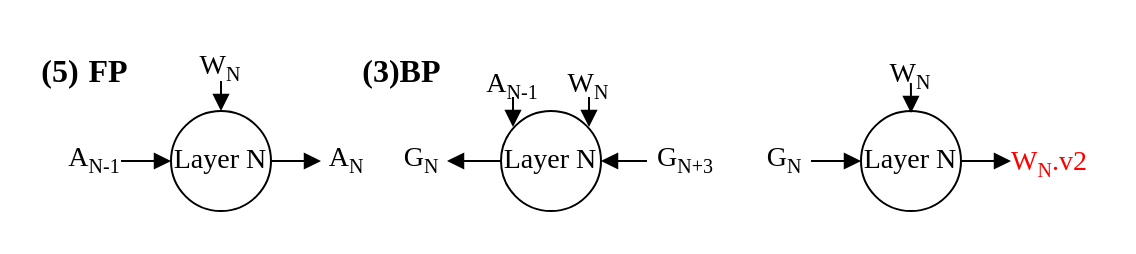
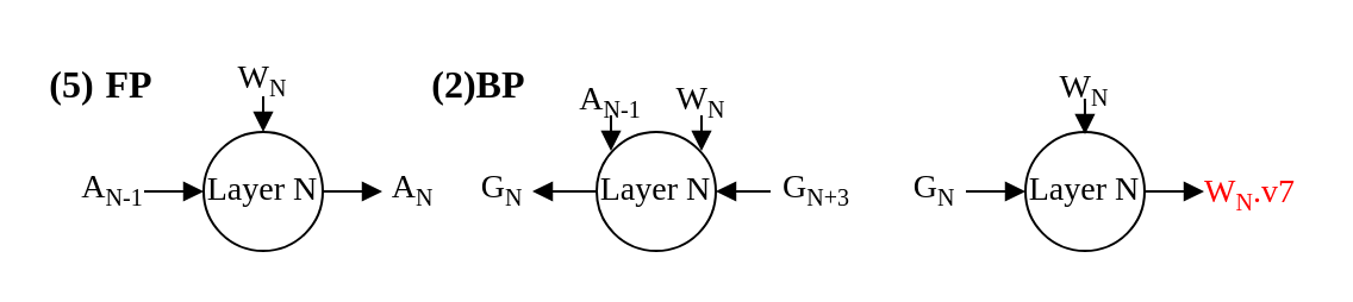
  <mxCell id="0" />
  <mxCell id="1" parent="0" />
  <mxCell id="2" value="&lt;b style=&quot;font-size: 16px;&quot;&gt;(5)&lt;/b&gt;" style="text;html=1;align=center;verticalAlign=middle;whiteSpace=wrap;rounded=0;fontFamily=Times New Roman;fontSize=16;" vertex="1" parent="1"><mxGeometry x="20" y="20" width="20" height="30" as="geometry" /></mxCell>
  <mxCell id="3" style="rounded=0;orthogonalLoop=1;jettySize=auto;html=1;endArrow=none;endFill=0;startArrow=block;startFill=1;fontFamily=Times New Roman;" edge="1" parent="1" source="6"><mxGeometry relative="1" as="geometry"><mxPoint x="60" y="80" as="targetPoint" /></mxGeometry></mxCell>
  <mxCell id="4" style="edgeStyle=orthogonalEdgeStyle;rounded=0;orthogonalLoop=1;jettySize=auto;html=1;endArrow=block;endFill=1;fontFamily=Times New Roman;" edge="1" parent="1" source="6"><mxGeometry relative="1" as="geometry"><mxPoint x="160" y="80" as="targetPoint" /></mxGeometry></mxCell>
  <mxCell id="5" style="edgeStyle=orthogonalEdgeStyle;rounded=0;orthogonalLoop=1;jettySize=auto;html=1;endArrow=none;endFill=0;startArrow=block;startFill=1;fontFamily=Times New Roman;" edge="1" parent="1" source="6"><mxGeometry relative="1" as="geometry"><mxPoint x="110" y="40" as="targetPoint" /><Array as="points"><mxPoint x="110" y="40" /><mxPoint x="110" y="40" /></Array></mxGeometry></mxCell>
  <mxCell id="6" value="Layer N" style="ellipse;whiteSpace=wrap;html=1;aspect=fixed;fontFamily=Times New Roman;fontSize=14;" vertex="1" parent="1"><mxGeometry x="85" y="55" width="50" height="50" as="geometry" /></mxCell>
  <mxCell id="7" value="&lt;font style=&quot;&quot;&gt;&lt;span style=&quot;font-size: 14px;&quot;&gt;W&lt;/span&gt;&lt;sub style=&quot;&quot;&gt;&lt;font style=&quot;font-size: 10px;&quot;&gt;N&lt;/font&gt;&lt;/sub&gt;&lt;/font&gt;" style="text;html=1;align=center;verticalAlign=middle;whiteSpace=wrap;rounded=0;fontFamily=Times New Roman;" vertex="1" parent="1"><mxGeometry x="105" y="28" width="10" height="12" as="geometry" /></mxCell>
  <mxCell id="8" value="&lt;font style=&quot;&quot;&gt;&lt;span style=&quot;font-size: 14px;&quot;&gt;A&lt;/span&gt;&lt;sub style=&quot;&quot;&gt;&lt;font style=&quot;font-size: 10px;&quot;&gt;N&lt;/font&gt;&lt;/sub&gt;&lt;/font&gt;" style="text;html=1;align=center;verticalAlign=middle;whiteSpace=wrap;rounded=0;fontFamily=Times New Roman;fontSize=12;fontColor=default;" vertex="1" parent="1"><mxGeometry x="158" y="65" width="30" height="30" as="geometry" /></mxCell>
- <mxCell id="9" value="&lt;b style=&quot;font-size: 16px;&quot;&gt;(3)&lt;/b&gt;" style="text;html=1;align=center;verticalAlign=middle;whiteSpace=wrap;rounded=0;fontFamily=Times New Roman;fontSize=16;" vertex="1" parent="1"><mxGeometry x="179" y="20" width="23" height="30" as="geometry" /></mxCell>
+ <mxCell id="9" value="&lt;b style=&quot;font-size: 16px;&quot;&gt;(2)&lt;/b&gt;" style="text;html=1;align=center;verticalAlign=middle;whiteSpace=wrap;rounded=0;fontFamily=Times New Roman;fontSize=16;" vertex="1" parent="1"><mxGeometry x="179" y="20" width="23" height="30" as="geometry" /></mxCell>
  <mxCell id="10" value="&lt;font style=&quot;&quot;&gt;&lt;span style=&quot;font-size: 14px;&quot;&gt;A&lt;/span&gt;&lt;sub style=&quot;&quot;&gt;&lt;font style=&quot;font-size: 10px;&quot;&gt;N-1&lt;/font&gt;&lt;/sub&gt;&lt;/font&gt;" style="text;html=1;align=center;verticalAlign=middle;whiteSpace=wrap;rounded=0;fontFamily=Times New Roman;" vertex="1" parent="1"><mxGeometry x="27" y="65" width="40" height="30" as="geometry" /></mxCell>
- <mxCell id="11" value="&lt;font color=&quot;#ff0000&quot; style=&quot;&quot;&gt;&lt;span style=&quot;font-size: 14px;&quot;&gt;W&lt;/span&gt;&lt;font style=&quot;&quot;&gt;&lt;sub style=&quot;&quot;&gt;&lt;font style=&quot;font-size: 10px;&quot;&gt;N&lt;/font&gt;&lt;/sub&gt;&lt;font style=&quot;font-size: 14px;&quot;&gt;.v2&lt;/font&gt;&lt;/font&gt;&lt;/font&gt;" style="text;html=1;align=center;verticalAlign=middle;whiteSpace=wrap;rounded=0;fontFamily=Times New Roman;" vertex="1" parent="1"><mxGeometry x="502.5" y="67" width="43" height="30" as="geometry" /></mxCell>
+ <mxCell id="11" value="&lt;font color=&quot;#ff0000&quot; style=&quot;&quot;&gt;&lt;span style=&quot;font-size: 14px;&quot;&gt;W&lt;/span&gt;&lt;font style=&quot;&quot;&gt;&lt;sub style=&quot;&quot;&gt;&lt;font style=&quot;font-size: 10px;&quot;&gt;N&lt;/font&gt;&lt;/sub&gt;&lt;font style=&quot;font-size: 14px;&quot;&gt;.v7&lt;/font&gt;&lt;/font&gt;&lt;/font&gt;" style="text;html=1;align=center;verticalAlign=middle;whiteSpace=wrap;rounded=0;fontFamily=Times New Roman;" vertex="1" parent="1"><mxGeometry x="502.5" y="67" width="43" height="30" as="geometry" /></mxCell>
  <mxCell id="12" style="edgeStyle=orthogonalEdgeStyle;rounded=0;orthogonalLoop=1;jettySize=auto;html=1;endArrow=block;endFill=1;startArrow=none;startFill=0;fontFamily=Times New Roman;" edge="1" parent="1" source="14"><mxGeometry relative="1" as="geometry"><mxPoint x="223" y="80" as="targetPoint" /></mxGeometry></mxCell>
  <mxCell id="13" style="rounded=0;orthogonalLoop=1;jettySize=auto;html=1;endArrow=none;endFill=0;startArrow=block;startFill=1;fontFamily=Times New Roman;" edge="1" parent="1" source="14"><mxGeometry relative="1" as="geometry"><mxPoint x="323" y="80" as="targetPoint" /></mxGeometry></mxCell>
  <mxCell id="14" value="&lt;font style=&quot;font-size: 14px;&quot;&gt;Layer N&lt;/font&gt;" style="ellipse;whiteSpace=wrap;html=1;aspect=fixed;fontFamily=Times New Roman;" vertex="1" parent="1"><mxGeometry x="250" y="55" width="50" height="50" as="geometry" /></mxCell>
  <mxCell id="15" value="&lt;font style=&quot;&quot;&gt;&lt;span style=&quot;font-size: 14px;&quot;&gt;G&lt;/span&gt;&lt;sub style=&quot;&quot;&gt;&lt;font style=&quot;font-size: 10px;&quot;&gt;N&lt;/font&gt;&lt;/sub&gt;&lt;/font&gt;" style="text;html=1;align=center;verticalAlign=middle;whiteSpace=wrap;rounded=0;fontFamily=Times New Roman;" vertex="1" parent="1"><mxGeometry x="197.5" y="65" width="25" height="30" as="geometry" /></mxCell>
  <mxCell id="16" style="edgeStyle=orthogonalEdgeStyle;rounded=0;orthogonalLoop=1;jettySize=auto;html=1;endArrow=none;endFill=0;startArrow=block;startFill=1;fontFamily=Times New Roman;" edge="1" parent="1"><mxGeometry relative="1" as="geometry"><mxPoint x="256" y="48" as="targetPoint" /><mxPoint x="256" y="63" as="sourcePoint" /></mxGeometry></mxCell>
  <mxCell id="17" value="&lt;font style=&quot;&quot;&gt;&lt;span style=&quot;font-size: 14px;&quot;&gt;A&lt;/span&gt;&lt;sub style=&quot;&quot;&gt;&lt;font style=&quot;font-size: 10px;&quot;&gt;N-1&lt;/font&gt;&lt;/sub&gt;&lt;/font&gt;" style="text;html=1;align=center;verticalAlign=middle;whiteSpace=wrap;rounded=0;fontFamily=Times New Roman;" vertex="1" parent="1"><mxGeometry x="226" y="28" width="60" height="30" as="geometry" /></mxCell>
  <mxCell id="18" style="edgeStyle=orthogonalEdgeStyle;rounded=0;orthogonalLoop=1;jettySize=auto;html=1;endArrow=none;endFill=0;startArrow=block;startFill=1;fontFamily=Times New Roman;" edge="1" parent="1"><mxGeometry relative="1" as="geometry"><mxPoint x="294" y="48" as="targetPoint" /><mxPoint x="294" y="63" as="sourcePoint" /></mxGeometry></mxCell>
  <mxCell id="19" value="&lt;font style=&quot;&quot;&gt;&lt;span style=&quot;font-size: 14px;&quot;&gt;W&lt;/span&gt;&lt;sub style=&quot;&quot;&gt;&lt;font style=&quot;font-size: 10px;&quot;&gt;N&lt;/font&gt;&lt;/sub&gt;&lt;/font&gt;" style="text;html=1;align=center;verticalAlign=middle;whiteSpace=wrap;rounded=0;fontFamily=Times New Roman;" vertex="1" parent="1"><mxGeometry x="264" y="28" width="60" height="30" as="geometry" /></mxCell>
  <mxCell id="20" value="&lt;font style=&quot;&quot;&gt;&lt;span style=&quot;font-size: 14px;&quot;&gt;G&lt;/span&gt;&lt;sub style=&quot;&quot;&gt;&lt;font style=&quot;font-size: 10px;&quot;&gt;N+3&lt;/font&gt;&lt;/sub&gt;&lt;/font&gt;" style="text;html=1;align=center;verticalAlign=middle;whiteSpace=wrap;rounded=0;fontFamily=Times New Roman;" vertex="1" parent="1"><mxGeometry x="330" y="65" width="25" height="30" as="geometry" /></mxCell>
  <mxCell id="21" value="&lt;font style=&quot;font-size: 16px;&quot; face=&quot;Times New Roman&quot;&gt;&lt;b style=&quot;font-size: 16px;&quot;&gt;FP&lt;/b&gt;&lt;/font&gt;" style="text;html=1;align=center;verticalAlign=middle;whiteSpace=wrap;rounded=0;fontSize=16;" vertex="1" parent="1"><mxGeometry x="35" y="25" width="38" height="20" as="geometry" /></mxCell>
  <mxCell id="22" value="&lt;font face=&quot;Times New Roman&quot;&gt;&lt;b&gt;BP&lt;/b&gt;&lt;/font&gt;" style="text;html=1;align=center;verticalAlign=middle;whiteSpace=wrap;rounded=0;fontSize=16;" vertex="1" parent="1"><mxGeometry x="191" y="25" width="38" height="20" as="geometry" /></mxCell>
  <mxCell id="23" style="rounded=0;orthogonalLoop=1;jettySize=auto;html=1;endArrow=none;endFill=0;startArrow=block;startFill=1;fontFamily=Times New Roman;" edge="1" parent="1" source="25"><mxGeometry relative="1" as="geometry"><mxPoint x="405" y="80" as="targetPoint" /></mxGeometry></mxCell>
  <mxCell id="24" style="edgeStyle=orthogonalEdgeStyle;rounded=0;orthogonalLoop=1;jettySize=auto;html=1;endArrow=block;endFill=1;fontFamily=Times New Roman;" edge="1" parent="1" source="25"><mxGeometry relative="1" as="geometry"><mxPoint x="505" y="80" as="targetPoint" /></mxGeometry></mxCell>
  <mxCell id="25" value="Layer N" style="ellipse;whiteSpace=wrap;html=1;aspect=fixed;fontFamily=Times New Roman;fontSize=14;" vertex="1" parent="1"><mxGeometry x="430" y="55" width="50" height="50" as="geometry" /></mxCell>
  <mxCell id="26" value="&lt;font style=&quot;&quot;&gt;&lt;span style=&quot;font-size: 14px;&quot;&gt;W&lt;/span&gt;&lt;sub style=&quot;&quot;&gt;&lt;font style=&quot;font-size: 10px;&quot;&gt;N&lt;/font&gt;&lt;/sub&gt;&lt;/font&gt;" style="text;html=1;align=center;verticalAlign=middle;whiteSpace=wrap;rounded=0;fontFamily=Times New Roman;" vertex="1" parent="1"><mxGeometry x="450" y="23" width="10" height="30" as="geometry" /></mxCell>
  <mxCell id="27" value="&lt;span style=&quot;font-size: 14px;&quot;&gt;G&lt;/span&gt;&lt;sub&gt;N&lt;/sub&gt;" style="text;html=1;align=center;verticalAlign=middle;whiteSpace=wrap;rounded=0;fontFamily=Times New Roman;" vertex="1" parent="1"><mxGeometry x="372" y="65" width="40" height="30" as="geometry" /></mxCell>
  <mxCell id="28" style="edgeStyle=orthogonalEdgeStyle;rounded=0;orthogonalLoop=1;jettySize=auto;html=1;endArrow=none;endFill=0;startArrow=block;startFill=1;fontFamily=Times New Roman;" edge="1" parent="1"><mxGeometry relative="1" as="geometry"><mxPoint x="454.95" y="41" as="targetPoint" /><Array as="points"><mxPoint x="454.95" y="41" /><mxPoint x="454.95" y="41" /></Array><mxPoint x="454.95" y="56" as="sourcePoint" /></mxGeometry></mxCell>
